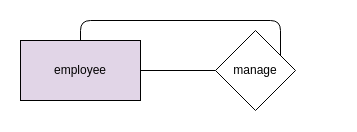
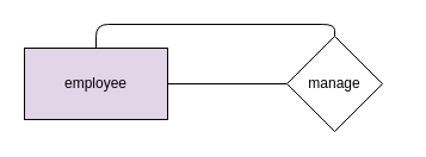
  <mxCell id="0" />
  <mxCell id="1" parent="0" />
  <mxCell id="2" value="" style="edgeStyle=none;html=1;endArrow=none;endFill=0;" edge="1" parent="1" source="3" target="6"><mxGeometry relative="1" as="geometry" /></mxCell>
  <mxCell id="3" value="employee" style="rounded=0;whiteSpace=wrap;html=1;fillColor=#e1d5e7;" parent="1" vertex="1"><mxGeometry x="20" y="40" width="120" height="60" as="geometry" /></mxCell>
  <mxCell id="4" style="edgeStyle=none;html=1;entryX=0;entryY=0.5;entryDx=0;entryDy=0;endArrow=none;endFill=0;strokeColor=default;shape=link;" parent="1" edge="1"><mxGeometry relative="1" as="geometry"><mxPoint x="335" y="70" as="sourcePoint" /></mxGeometry></mxCell>
  <mxCell id="5" style="edgeStyle=orthogonalEdgeStyle;html=1;entryX=0.5;entryY=0;entryDx=0;entryDy=0;endArrow=none;endFill=0;" edge="1" parent="1" source="6" target="3"><mxGeometry relative="1" as="geometry"><Array as="points"><mxPoint x="280" y="20" /><mxPoint x="80" y="20" /></Array></mxGeometry></mxCell>
- <mxCell id="6" value="manage" style="rhombus;whiteSpace=wrap;html=1;rounded=0;" vertex="1" parent="1"><mxGeometry x="215" y="30" width="80" height="80" as="geometry" /></mxCell>
+ <mxCell id="6" value="manage" style="rhombus;whiteSpace=wrap;html=1;rounded=0;" vertex="1" parent="1"><mxGeometry x="240" y="30" width="80" height="80" as="geometry" /></mxCell>
